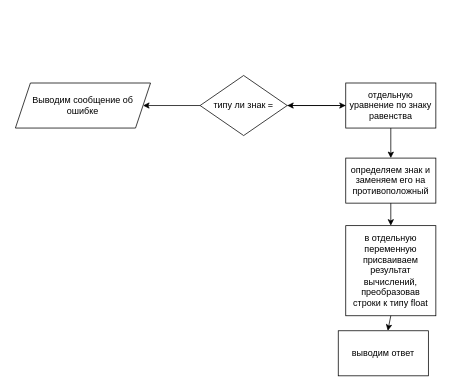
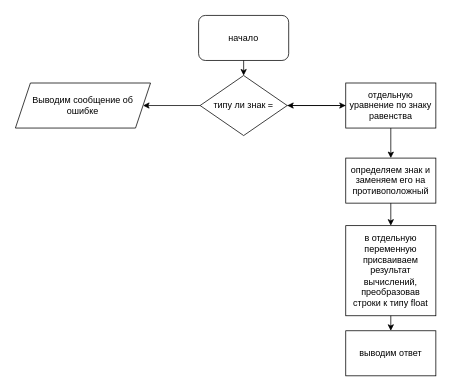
  <mxCell id="0" />
  <mxCell id="1" parent="0" />
+ <mxCell id="2" value="начало" style="rounded=1;whiteSpace=wrap;html=1;" vertex="1" parent="1"><mxGeometry x="264" y="20" width="120" height="60" as="geometry" /></mxCell>
+ <mxCell id="3" value="" style="endArrow=classic;html=1;rounded=0;exitX=0.5;exitY=1;exitDx=0;exitDy=0;" edge="1" parent="1" source="2" target="4"><mxGeometry width="50" height="50" relative="1" as="geometry"><mxPoint x="300" y="230" as="sourcePoint" /><mxPoint x="324" y="140" as="targetPoint" /></mxGeometry></mxCell>
  <mxCell id="4" value="типу ли знак =" style="rhombus;whiteSpace=wrap;html=1;" vertex="1" parent="1"><mxGeometry x="266" y="100" width="116" height="80" as="geometry" /></mxCell>
  <mxCell id="5" value="" style="endArrow=classic;html=1;rounded=0;exitX=0;exitY=0.5;exitDx=0;exitDy=0;" edge="1" parent="1" source="4" target="7"><mxGeometry width="50" height="50" relative="1" as="geometry"><mxPoint x="300" y="220" as="sourcePoint" /><mxPoint x="190" y="140" as="targetPoint" /></mxGeometry></mxCell>
  <mxCell id="6" value="" style="endArrow=classic;html=1;rounded=0;exitX=1;exitY=0.5;exitDx=0;exitDy=0;" edge="1" parent="1" source="4"><mxGeometry width="50" height="50" relative="1" as="geometry"><mxPoint x="300" y="220" as="sourcePoint" /><mxPoint x="460" y="140" as="targetPoint" /></mxGeometry></mxCell>
  <mxCell id="7" value="Выводим сообщение об ошибке" style="shape=parallelogram;perimeter=parallelogramPerimeter;whiteSpace=wrap;html=1;fixedSize=1;" vertex="1" parent="1"><mxGeometry x="20" y="110" width="180" height="60" as="geometry" /></mxCell>
  <mxCell id="8" value="" style="edgeStyle=orthogonalEdgeStyle;rounded=0;orthogonalLoop=1;jettySize=auto;html=1;" edge="1" parent="1" source="9" target="4"><mxGeometry relative="1" as="geometry" /></mxCell>
  <mxCell id="9" value="отдельную уравнение по знаку равенства" style="rounded=0;whiteSpace=wrap;html=1;" vertex="1" parent="1"><mxGeometry x="460" y="110" width="120" height="60" as="geometry" /></mxCell>
  <mxCell id="10" value="" style="endArrow=classic;html=1;rounded=0;exitX=0.5;exitY=1;exitDx=0;exitDy=0;" edge="1" parent="1" source="9" target="11"><mxGeometry width="50" height="50" relative="1" as="geometry"><mxPoint x="300" y="200" as="sourcePoint" /><mxPoint x="520" y="240" as="targetPoint" /></mxGeometry></mxCell>
  <mxCell id="11" value="определяем знак и заменяем его на противоположный" style="rounded=0;whiteSpace=wrap;html=1;" vertex="1" parent="1"><mxGeometry x="460" y="210" width="120" height="60" as="geometry" /></mxCell>
  <mxCell id="12" value="" style="endArrow=classic;html=1;rounded=0;exitX=0.5;exitY=1;exitDx=0;exitDy=0;" edge="1" parent="1" source="11" target="13"><mxGeometry width="50" height="50" relative="1" as="geometry"><mxPoint x="300" y="480" as="sourcePoint" /><mxPoint x="520" y="330" as="targetPoint" /></mxGeometry></mxCell>
  <mxCell id="13" value="в отдельную переменную присваиваем результат вычислений, преобразовав строки к типу float" style="rounded=0;whiteSpace=wrap;html=1;" vertex="1" parent="1"><mxGeometry x="460" y="300" width="120" height="120" as="geometry" /></mxCell>
  <mxCell id="14" value="" style="endArrow=classic;html=1;rounded=0;exitX=0.5;exitY=1;exitDx=0;exitDy=0;" edge="1" parent="1" source="13" target="15"><mxGeometry width="50" height="50" relative="1" as="geometry"><mxPoint x="300" y="540" as="sourcePoint" /><mxPoint x="520" y="470" as="targetPoint" /></mxGeometry></mxCell>
- <mxCell id="15" value="выводим ответ" style="rounded=0;whiteSpace=wrap;html=1;" vertex="1" parent="1"><mxGeometry x="450" y="440" width="120" height="60" as="geometry" /></mxCell>
+ <mxCell id="15" value="выводим ответ" style="rounded=0;whiteSpace=wrap;html=1;" vertex="1" parent="1"><mxGeometry x="460" y="440" width="120" height="60" as="geometry" /></mxCell>
